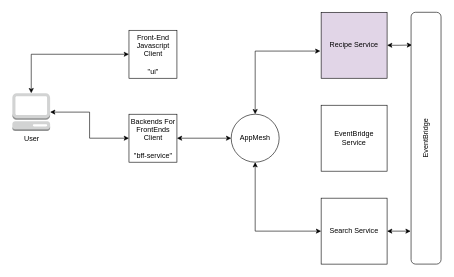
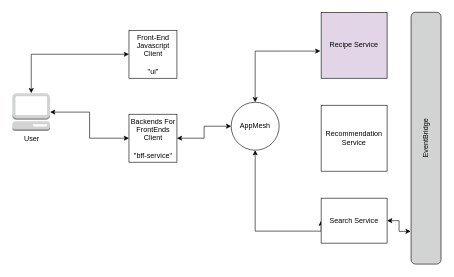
  <mxCell id="0" />
  <mxCell id="1" parent="0" />
  <mxCell id="2" value="User" style="outlineConnect=0;dashed=0;verticalLabelPosition=bottom;verticalAlign=top;align=center;html=1;shape=mxgraph.aws3.management_console;fillColor=#D2D3D3;gradientColor=none;" vertex="1" parent="1"><mxGeometry x="20" y="155" width="63" height="63" as="geometry" /></mxCell>
  <mxCell id="3" style="edgeStyle=orthogonalEdgeStyle;rounded=0;orthogonalLoop=1;jettySize=auto;html=1;exitX=0;exitY=0.5;exitDx=0;exitDy=0;startArrow=classic;startFill=1;" edge="1" parent="1" source="4" target="2"><mxGeometry relative="1" as="geometry" /></mxCell>
  <mxCell id="4" value="Backends For FrontEnds Client&lt;br&gt;&lt;br&gt;&quot;bff-service&quot;" style="whiteSpace=wrap;html=1;aspect=fixed;" vertex="1" parent="1"><mxGeometry x="214.5" y="190" width="80" height="80" as="geometry" /></mxCell>
  <mxCell id="5" style="edgeStyle=orthogonalEdgeStyle;rounded=0;orthogonalLoop=1;jettySize=auto;html=1;exitX=0;exitY=0.5;exitDx=0;exitDy=0;startArrow=classic;startFill=1;" edge="1" parent="1" source="6" target="2"><mxGeometry relative="1" as="geometry" /></mxCell>
  <mxCell id="6" value="Front-End Javascript Client&lt;br&gt;&lt;br&gt;&quot;ui&quot;" style="whiteSpace=wrap;html=1;aspect=fixed;" vertex="1" parent="1"><mxGeometry x="214.5" y="50" width="80" height="80" as="geometry" /></mxCell>
  <mxCell id="7" style="edgeStyle=orthogonalEdgeStyle;rounded=0;orthogonalLoop=1;jettySize=auto;html=1;exitX=0.5;exitY=1;exitDx=0;exitDy=0;entryX=0;entryY=0.5;entryDx=0;entryDy=0;startArrow=classic;startFill=1;" edge="1" parent="1" source="9" target="15"><mxGeometry relative="1" as="geometry"><Array as="points"><mxPoint x="425" y="385" /></Array></mxGeometry></mxCell>
  <mxCell id="8" style="edgeStyle=orthogonalEdgeStyle;rounded=0;orthogonalLoop=1;jettySize=auto;html=1;entryX=1;entryY=0.5;entryDx=0;entryDy=0;startArrow=classic;startFill=1;" edge="1" parent="1" source="9" target="4"><mxGeometry relative="1" as="geometry" /></mxCell>
- <mxCell id="9" value="AppMesh" style="ellipse;whiteSpace=wrap;html=1;aspect=fixed;" vertex="1" parent="1"><mxGeometry x="385" y="190" width="80" height="80" as="geometry" /></mxCell>
+ <mxCell id="9" value="AppMesh" style="ellipse;whiteSpace=wrap;html=1;aspect=fixed;" vertex="1" parent="1"><mxGeometry x="385" y="170" width="80" height="80" as="geometry" /></mxCell>
  <mxCell id="10" style="edgeStyle=orthogonalEdgeStyle;rounded=0;orthogonalLoop=1;jettySize=auto;html=1;exitX=-0.012;exitY=0.588;exitDx=0;exitDy=0;startArrow=classic;startFill=1;exitPerimeter=0;" edge="1" parent="1" source="12" target="9"><mxGeometry relative="1" as="geometry"><Array as="points"><mxPoint x="425" y="85" /></Array></mxGeometry></mxCell>
- <mxCell id="11" style="edgeStyle=orthogonalEdgeStyle;rounded=0;orthogonalLoop=1;jettySize=auto;html=1;exitX=1;exitY=0.5;exitDx=0;exitDy=0;entryX=0.032;entryY=0.13;entryDx=0;entryDy=0;startArrow=classic;startFill=1;entryPerimeter=0;" edge="1" parent="1" source="12" target="16"><mxGeometry relative="1" as="geometry"><Array as="points"><mxPoint x="665" y="75" /></Array></mxGeometry></mxCell>
  <mxCell id="12" value="Recipe Service" style="whiteSpace=wrap;html=1;aspect=fixed;fillColor=#e1d5e7;" vertex="1" parent="1"><mxGeometry x="535" y="20" width="110" height="110" as="geometry" /></mxCell>
- <mxCell id="13" value="EventBridge Service" style="whiteSpace=wrap;html=1;aspect=fixed;" vertex="1" parent="1"><mxGeometry x="535" y="175" width="110" height="110" as="geometry" /></mxCell>
+ <mxCell id="13" value="Recommendation Service" style="whiteSpace=wrap;html=1;aspect=fixed;" vertex="1" parent="1"><mxGeometry x="535" y="175" width="110" height="110" as="geometry" /></mxCell>
  <mxCell id="14" style="edgeStyle=orthogonalEdgeStyle;rounded=0;orthogonalLoop=1;jettySize=auto;html=1;exitX=1;exitY=0.5;exitDx=0;exitDy=0;entryX=-0.014;entryY=0.87;entryDx=0;entryDy=0;entryPerimeter=0;startArrow=classic;startFill=1;" edge="1" parent="1" source="15" target="16"><mxGeometry relative="1" as="geometry" /></mxCell>
- <mxCell id="15" value="Search Service" style="whiteSpace=wrap;html=1;aspect=fixed;" vertex="1" parent="1"><mxGeometry x="535" y="330" width="110" height="110" as="geometry" /></mxCell>
- <mxCell id="16" value="EventBridge" style="rounded=1;whiteSpace=wrap;html=1;horizontal=0;" vertex="1" parent="1"><mxGeometry x="685" y="20" width="50" height="420" as="geometry" /></mxCell>
+ <mxCell id="15" value="Search Service" style="whiteSpace=wrap;html=1;aspect=fixed;" vertex="1" parent="1"><mxGeometry x="535" y="330" width="110" height="75" as="geometry" /></mxCell>
+ <mxCell id="16" value="EventBridge" style="rounded=1;whiteSpace=wrap;html=1;horizontal=0;fillColor=#d2d3d3;" vertex="1" parent="1"><mxGeometry x="685" y="20" width="50" height="420" as="geometry" /></mxCell>
